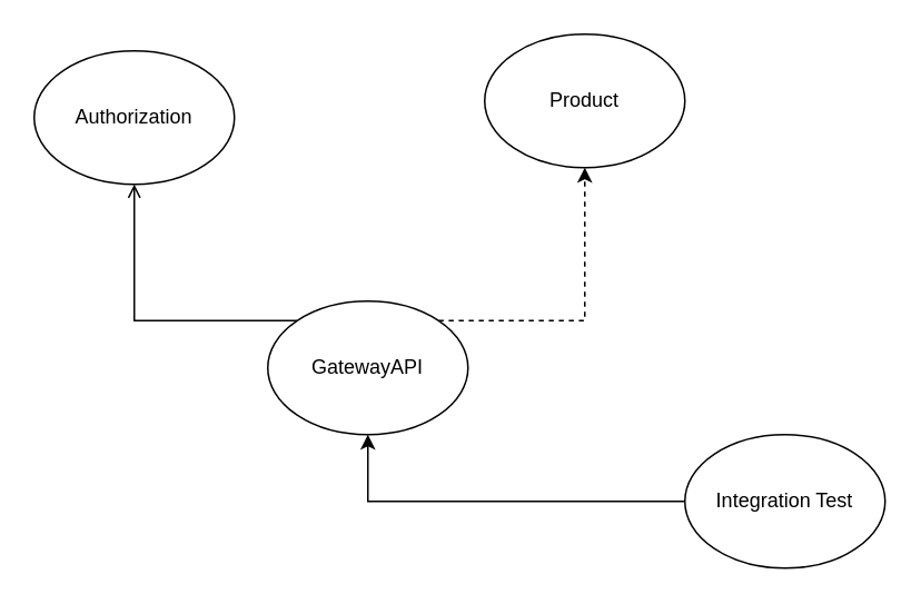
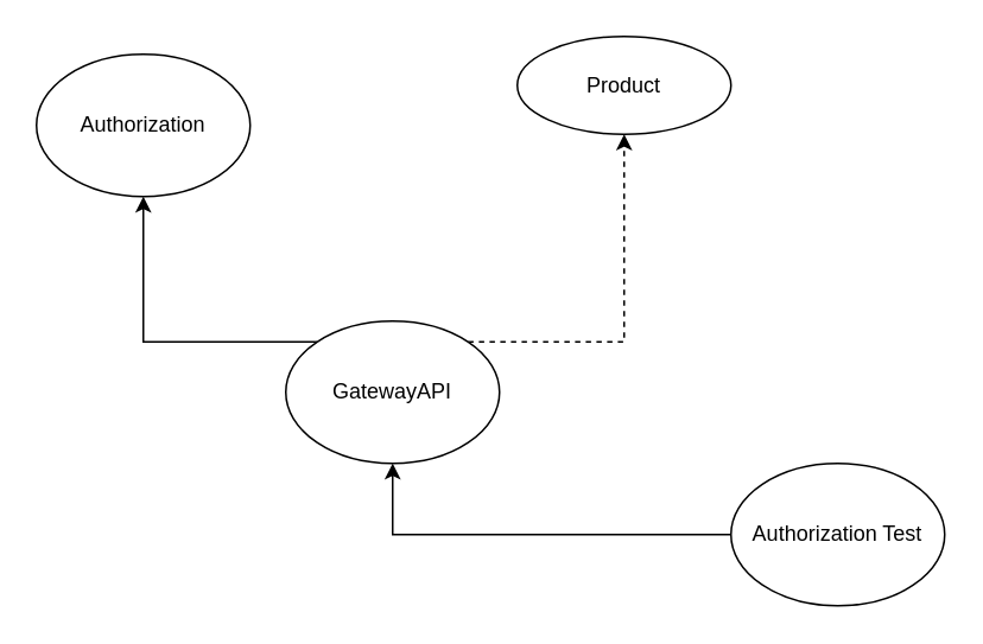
  <mxCell id="0" />
  <mxCell id="1" parent="0" />
- <mxCell id="2" style="edgeStyle=orthogonalEdgeStyle;rounded=0;orthogonalLoop=1;jettySize=auto;html=1;exitX=0;exitY=0;exitDx=0;exitDy=0;entryX=0.5;entryY=1;entryDx=0;entryDy=0;endArrow=open;" edge="1" parent="1" source="4" target="5"><mxGeometry relative="1" as="geometry" /></mxCell>
+ <mxCell id="2" style="edgeStyle=orthogonalEdgeStyle;rounded=0;orthogonalLoop=1;jettySize=auto;html=1;exitX=0;exitY=0;exitDx=0;exitDy=0;entryX=0.5;entryY=1;entryDx=0;entryDy=0;" edge="1" parent="1" source="4" target="5"><mxGeometry relative="1" as="geometry" /></mxCell>
  <mxCell id="3" style="edgeStyle=orthogonalEdgeStyle;rounded=0;orthogonalLoop=1;jettySize=auto;html=1;exitX=1;exitY=0;exitDx=0;exitDy=0;entryX=0.5;entryY=1;entryDx=0;entryDy=0;dashed=1;" edge="1" parent="1" source="4" target="6"><mxGeometry relative="1" as="geometry" /></mxCell>
  <mxCell id="4" value="GatewayAPI" style="ellipse;whiteSpace=wrap;html=1;" vertex="1" parent="1"><mxGeometry x="160" y="180" width="120" height="80" as="geometry" /></mxCell>
  <mxCell id="5" value="Authorization" style="ellipse;whiteSpace=wrap;html=1;" vertex="1" parent="1"><mxGeometry x="20" y="30" width="120" height="80" as="geometry" /></mxCell>
- <mxCell id="6" value="Product" style="ellipse;whiteSpace=wrap;html=1;" vertex="1" parent="1"><mxGeometry x="290" y="20" width="120" height="80" as="geometry" /></mxCell>
+ <mxCell id="6" value="Product" style="ellipse;whiteSpace=wrap;html=1;" vertex="1" parent="1"><mxGeometry x="290" y="20" width="120" height="55" as="geometry" /></mxCell>
  <mxCell id="7" style="edgeStyle=orthogonalEdgeStyle;rounded=0;orthogonalLoop=1;jettySize=auto;html=1;exitX=0;exitY=0.5;exitDx=0;exitDy=0;entryX=0.5;entryY=1;entryDx=0;entryDy=0;" edge="1" parent="1" source="8" target="4"><mxGeometry relative="1" as="geometry" /></mxCell>
- <mxCell id="8" value="Integration Test" style="ellipse;whiteSpace=wrap;html=1;" vertex="1" parent="1"><mxGeometry x="410" y="260" width="120" height="80" as="geometry" /></mxCell>
+ <mxCell id="8" value="Authorization Test" style="ellipse;whiteSpace=wrap;html=1;" vertex="1" parent="1"><mxGeometry x="410" y="260" width="120" height="80" as="geometry" /></mxCell>
